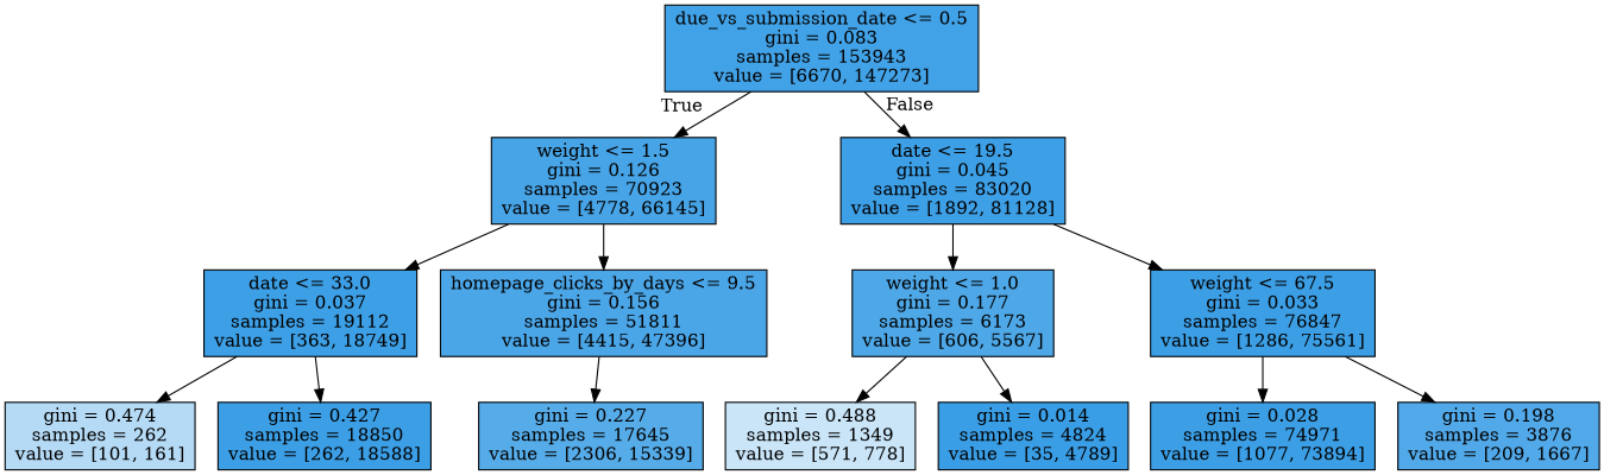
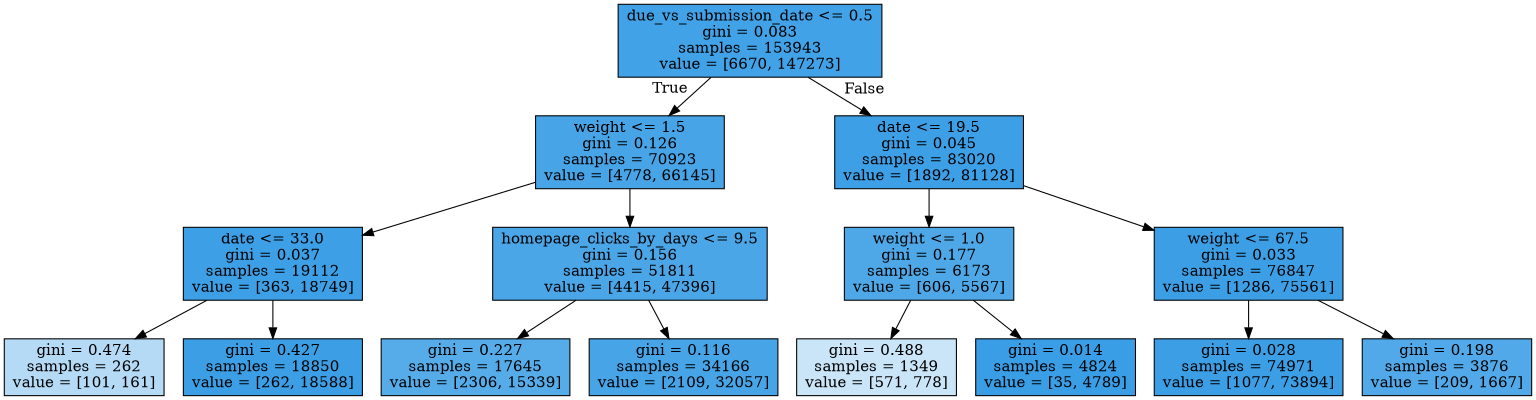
  digraph {
    node [color=black fillcolor="#399de5fb" shape=box style=filled]
    n1 [fillcolor="#399de5f3" label="due_vs_submission_date <= 0.5\ngini = 0.083\nsamples = 153943\nvalue = [6670, 147273]"]
    n2 [fillcolor="#399de5ed" label="weight <= 1.5\ngini = 0.126\nsamples = 70923\nvalue = [4778, 66145]"]
    n3 [fillcolor="#399de5f9" label="date <= 19.5\ngini = 0.045\nsamples = 83020\nvalue = [1892, 81128]"]
    n4 [fillcolor="#399de5fa" label="date <= 33.0\ngini = 0.037\nsamples = 19112\nvalue = [363, 18749]"]
    n5 [fillcolor="#399de5e7" label="homepage_clicks_by_days <= 9.5\ngini = 0.156\nsamples = 51811\nvalue = [4415, 47396]"]
    n6 [fillcolor="#399de5e3" label="weight <= 1.0\ngini = 0.177\nsamples = 6173\nvalue = [606, 5567]"]
    n7 [label="weight <= 67.5\ngini = 0.033\nsamples = 76847\nvalue = [1286, 75561]"]
    n8 [fillcolor="#399de55f" label="gini = 0.474\nsamples = 262\nvalue = [101, 161]"]
    n9 [label="gini = 0.427\nsamples = 18850\nvalue = [262, 18588]"]
    n10 [fillcolor="#399de5d9" label="gini = 0.227\nsamples = 17645\nvalue = [2306, 15339]"]
+   n11 [fillcolor="#399de5ee" label="gini = 0.116\nsamples = 34166\nvalue = [2109, 32057]"]
    n12 [fillcolor="#399de544" label="gini = 0.488\nsamples = 1349\nvalue = [571, 778]"]
    n13 [fillcolor="#399de5fd" label="gini = 0.014\nsamples = 4824\nvalue = [35, 4789]"]
    n14 [label="gini = 0.028\nsamples = 74971\nvalue = [1077, 73894]"]
    n15 [fillcolor="#399de5df" label="gini = 0.198\nsamples = 3876\nvalue = [209, 1667]"]
    n1 -> n2 [headlabel=True labelangle=45 labeldistance=2.5]
    n1 -> n3 [headlabel=False labelangle=-45 labeldistance=2.5]
    n2 -> n4
    n2 -> n5
    n3 -> n6
    n3 -> n7
    n4 -> n8
    n4 -> n9
    n5 -> n10
+   n5 -> n11
    n6 -> n12
    n6 -> n13
    n7 -> n14
    n7 -> n15
  }
